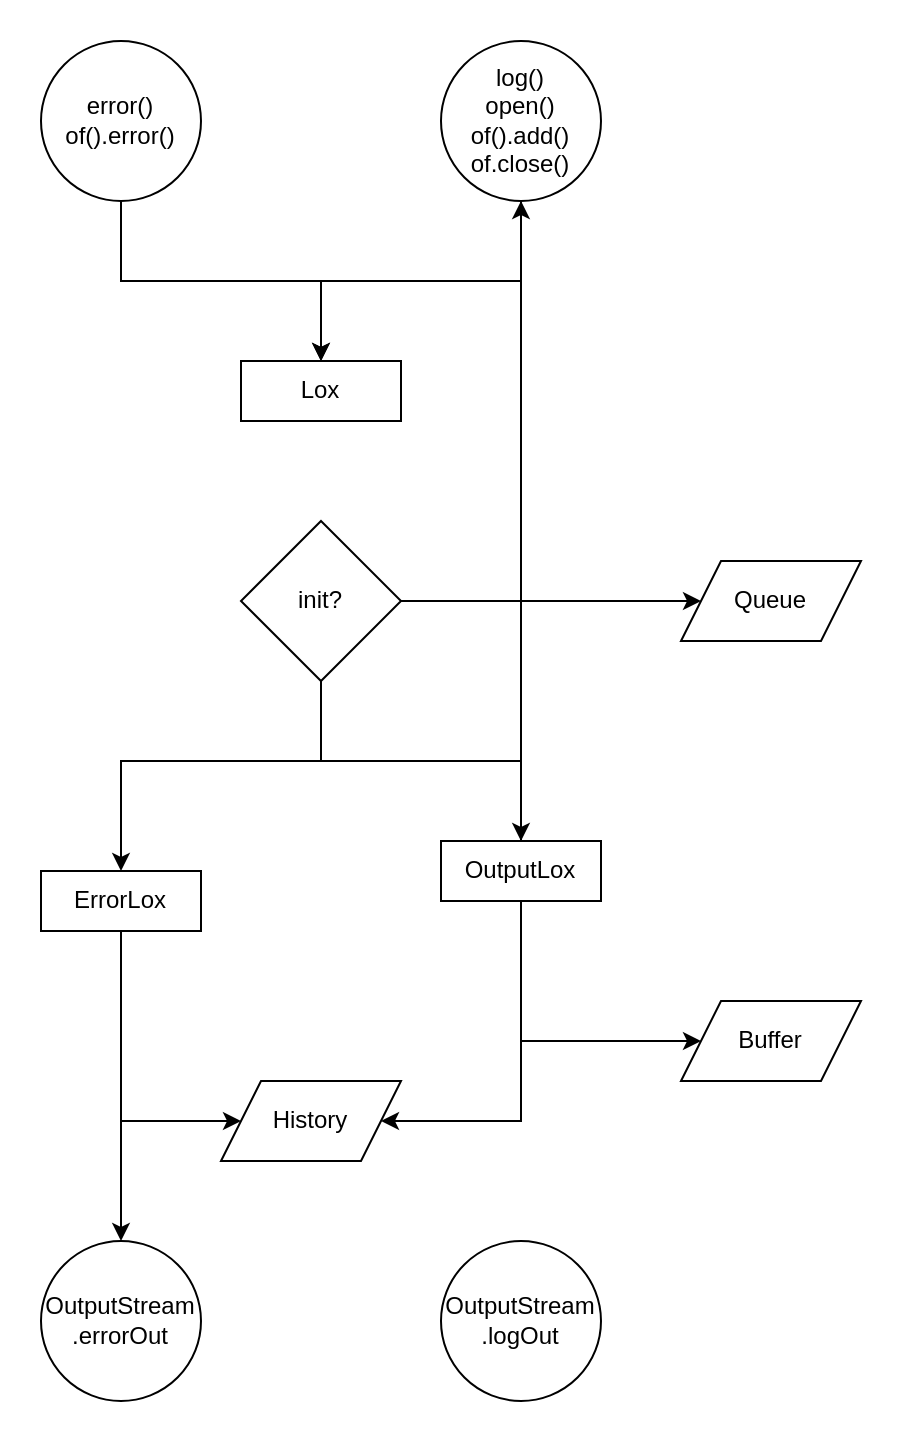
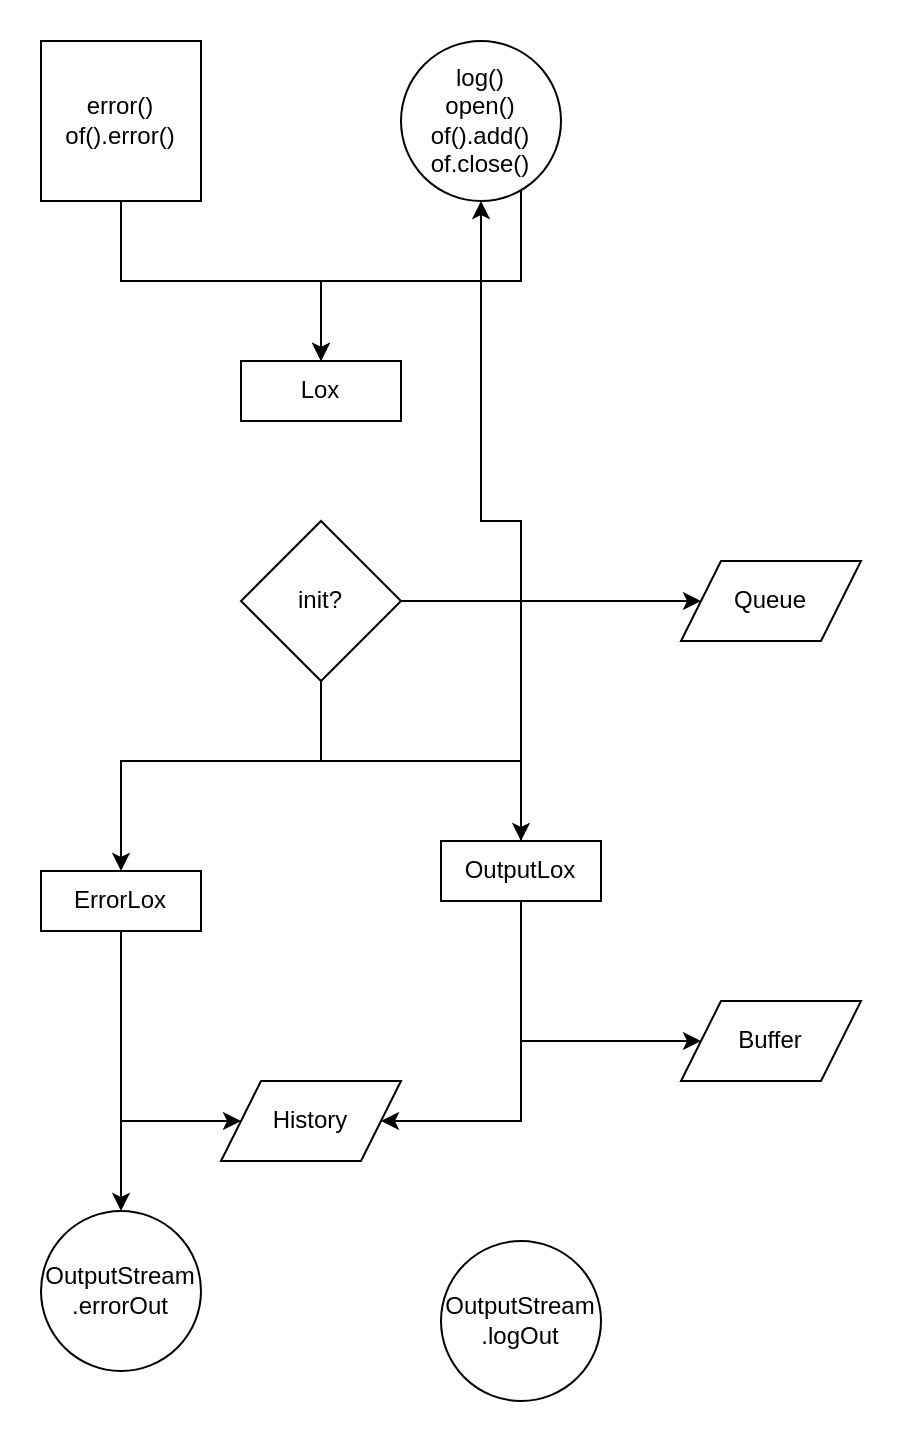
  <mxCell id="0" />
  <mxCell id="1" parent="0" />
  <mxCell id="2" style="edgeStyle=orthogonalEdgeStyle;rounded=0;orthogonalLoop=1;jettySize=auto;html=1;" edge="1" parent="1" source="3" target="6"><mxGeometry relative="1" as="geometry"><Array as="points"><mxPoint x="260" y="140" /><mxPoint x="160" y="140" /></Array></mxGeometry></mxCell>
- <mxCell id="3" value="log()&lt;br&gt;open()&lt;br&gt;of().add()&lt;br&gt;of.close()" style="ellipse;whiteSpace=wrap;html=1;aspect=fixed;" vertex="1" parent="1"><mxGeometry x="220" y="20" width="80" height="80" as="geometry" /></mxCell>
+ <mxCell id="3" value="log()&lt;br&gt;open()&lt;br&gt;of().add()&lt;br&gt;of.close()" style="ellipse;whiteSpace=wrap;html=1;aspect=fixed;" vertex="1" parent="1"><mxGeometry x="200" y="20" width="80" height="80" as="geometry" /></mxCell>
  <mxCell id="4" style="edgeStyle=orthogonalEdgeStyle;rounded=0;orthogonalLoop=1;jettySize=auto;html=1;" edge="1" parent="1" source="5" target="6"><mxGeometry relative="1" as="geometry"><Array as="points"><mxPoint x="60" y="140" /><mxPoint x="160" y="140" /></Array></mxGeometry></mxCell>
- <mxCell id="5" value="error()&lt;br&gt;of().error()" style="ellipse;whiteSpace=wrap;html=1;aspect=fixed;" vertex="1" parent="1"><mxGeometry x="20" y="20" width="80" height="80" as="geometry" /></mxCell>
+ <mxCell id="5" value="error()&lt;br&gt;of().error()" style="whiteSpace=wrap;html=1;aspect=fixed;rounded=0;" vertex="1" parent="1"><mxGeometry x="20" y="20" width="80" height="80" as="geometry" /></mxCell>
  <mxCell id="6" value="Lox" style="rounded=0;whiteSpace=wrap;html=1;" vertex="1" parent="1"><mxGeometry x="120" y="180" width="80" height="30" as="geometry" /></mxCell>
  <mxCell id="7" style="edgeStyle=orthogonalEdgeStyle;rounded=0;orthogonalLoop=1;jettySize=auto;html=1;" edge="1" parent="1" source="10" target="13"><mxGeometry relative="1" as="geometry"><Array as="points"><mxPoint x="160" y="380" /><mxPoint x="60" y="380" /></Array></mxGeometry></mxCell>
  <mxCell id="8" style="edgeStyle=orthogonalEdgeStyle;rounded=0;orthogonalLoop=1;jettySize=auto;html=1;" edge="1" parent="1" source="10" target="17"><mxGeometry relative="1" as="geometry"><Array as="points"><mxPoint x="160" y="380" /><mxPoint x="260" y="380" /></Array></mxGeometry></mxCell>
  <mxCell id="9" style="edgeStyle=orthogonalEdgeStyle;rounded=0;orthogonalLoop=1;jettySize=auto;html=1;" edge="1" parent="1" source="10" target="22"><mxGeometry relative="1" as="geometry" /></mxCell>
  <mxCell id="10" value="init?" style="rhombus;whiteSpace=wrap;html=1;" vertex="1" parent="1"><mxGeometry x="120" y="260" width="80" height="80" as="geometry" /></mxCell>
  <mxCell id="11" style="edgeStyle=orthogonalEdgeStyle;rounded=0;orthogonalLoop=1;jettySize=auto;html=1;" edge="1" parent="1" source="13" target="18"><mxGeometry relative="1" as="geometry"><Array as="points"><mxPoint x="60" y="560" /></Array></mxGeometry></mxCell>
  <mxCell id="12" style="edgeStyle=orthogonalEdgeStyle;rounded=0;orthogonalLoop=1;jettySize=auto;html=1;" edge="1" parent="1" source="13" target="19"><mxGeometry relative="1" as="geometry" /></mxCell>
  <mxCell id="13" value="ErrorLox" style="rounded=0;whiteSpace=wrap;html=1;" vertex="1" parent="1"><mxGeometry x="20" y="435" width="80" height="30" as="geometry" /></mxCell>
  <mxCell id="14" style="edgeStyle=orthogonalEdgeStyle;rounded=0;orthogonalLoop=1;jettySize=auto;html=1;" edge="1" parent="1" source="17" target="18"><mxGeometry relative="1" as="geometry"><Array as="points"><mxPoint x="260" y="560" /></Array></mxGeometry></mxCell>
  <mxCell id="15" style="edgeStyle=orthogonalEdgeStyle;rounded=0;orthogonalLoop=1;jettySize=auto;html=1;" edge="1" parent="1" source="17" target="21"><mxGeometry relative="1" as="geometry"><Array as="points"><mxPoint x="260" y="520" /></Array></mxGeometry></mxCell>
  <mxCell id="16" style="edgeStyle=orthogonalEdgeStyle;rounded=0;orthogonalLoop=1;jettySize=auto;html=1;" edge="1" parent="1" source="17" target="3"><mxGeometry relative="1" as="geometry" /></mxCell>
  <mxCell id="17" value="OutputLox" style="rounded=0;whiteSpace=wrap;html=1;" vertex="1" parent="1"><mxGeometry x="220" y="420" width="80" height="30" as="geometry" /></mxCell>
  <mxCell id="18" value="History" style="shape=parallelogram;perimeter=parallelogramPerimeter;whiteSpace=wrap;html=1;fixedSize=1;" vertex="1" parent="1"><mxGeometry x="110" y="540" width="90" height="40" as="geometry" /></mxCell>
- <mxCell id="19" value="OutputStream&lt;br&gt;.errorOut" style="ellipse;whiteSpace=wrap;html=1;aspect=fixed;" vertex="1" parent="1"><mxGeometry x="20" y="620" width="80" height="80" as="geometry" /></mxCell>
+ <mxCell id="19" value="OutputStream&lt;br&gt;.errorOut" style="ellipse;whiteSpace=wrap;html=1;aspect=fixed;" vertex="1" parent="1"><mxGeometry x="20" y="605" width="80" height="80" as="geometry" /></mxCell>
  <mxCell id="20" value="OutputStream&lt;br&gt;.logOut" style="ellipse;whiteSpace=wrap;html=1;aspect=fixed;" vertex="1" parent="1"><mxGeometry x="220" y="620" width="80" height="80" as="geometry" /></mxCell>
  <mxCell id="21" value="Buffer" style="shape=parallelogram;perimeter=parallelogramPerimeter;whiteSpace=wrap;html=1;fixedSize=1;" vertex="1" parent="1"><mxGeometry x="340" y="500" width="90" height="40" as="geometry" /></mxCell>
  <mxCell id="22" value="Queue" style="shape=parallelogram;perimeter=parallelogramPerimeter;whiteSpace=wrap;html=1;fixedSize=1;" vertex="1" parent="1"><mxGeometry x="340" y="280" width="90" height="40" as="geometry" /></mxCell>
